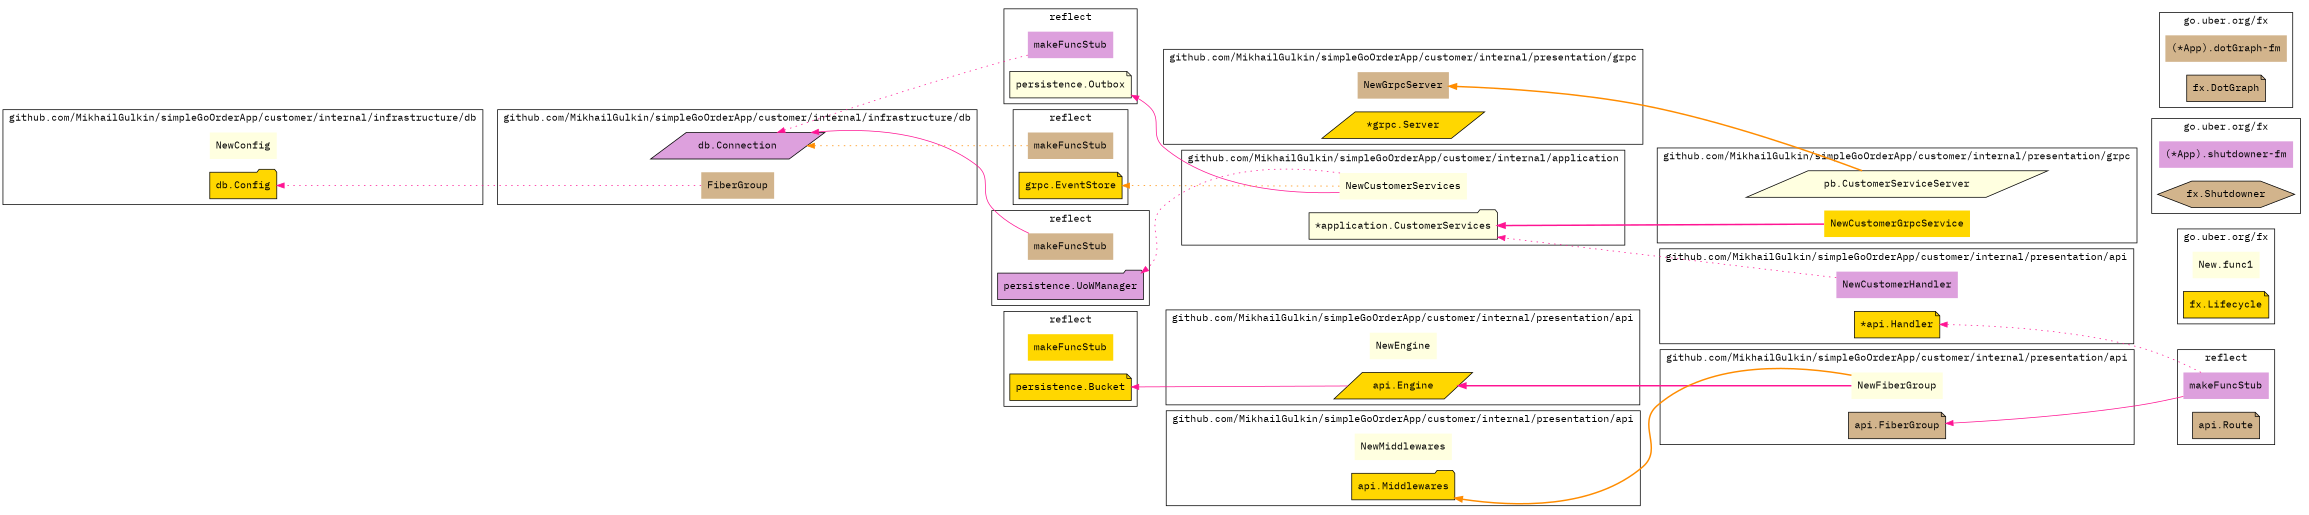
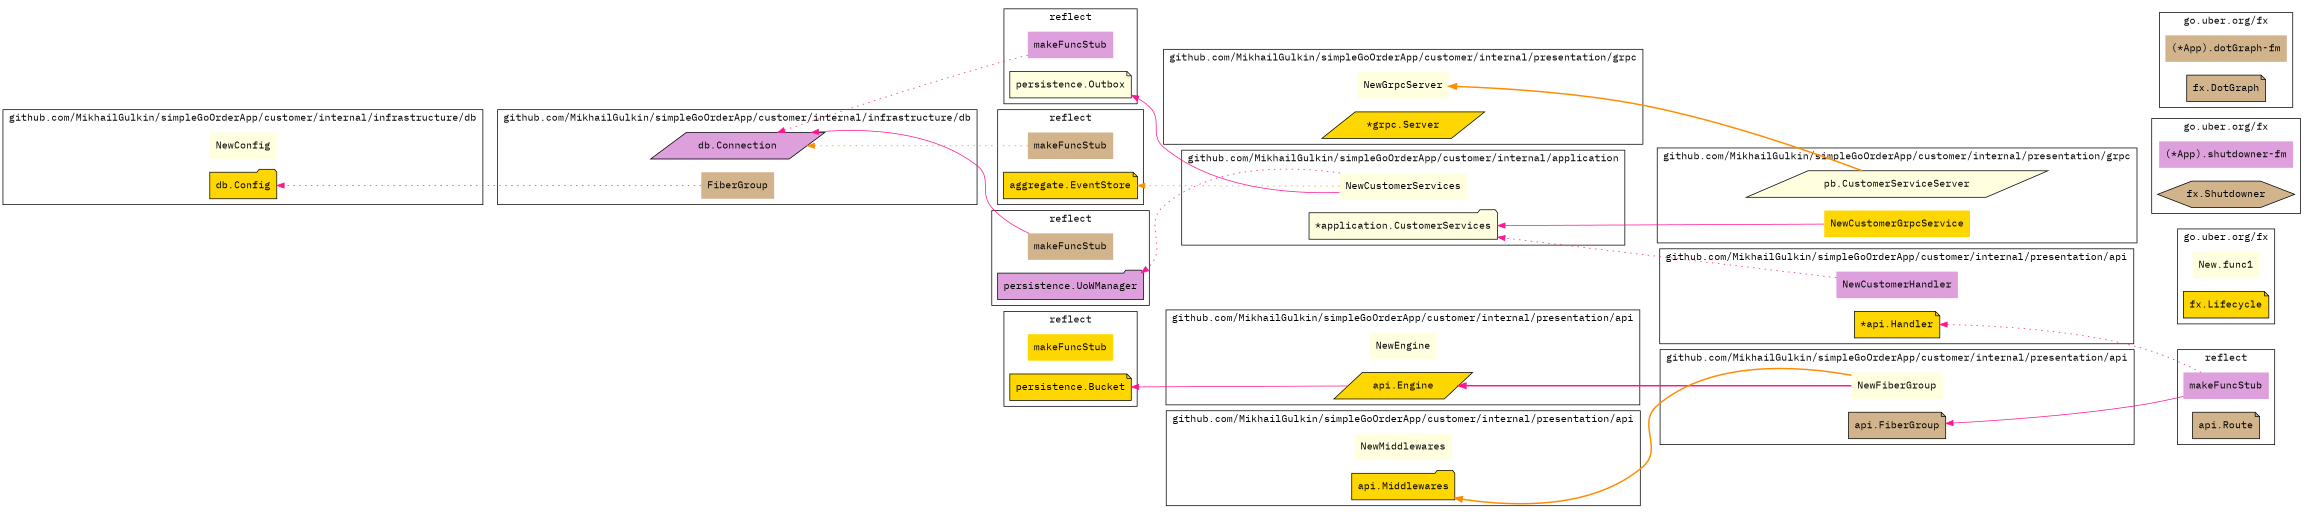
  digraph {
    compound=true
    fontname="IBM Plex Mono"
    rankdir=RL
    node [fillcolor=lightyellow fontname="IBM Plex Mono" shape=plaintext style=filled]
    edge [color=deeppink fontname="IBM Plex Mono" style=dotted]
    n1 [fillcolor=plum label=makeFuncStub]
    n2 [label="persistence.Outbox" shape=note]
    n3 [fillcolor=tan label=makeFuncStub]
-   n4 [fillcolor=gold label="grpc.EventStore" shape=note]
+   n4 [fillcolor=gold label="aggregate.EventStore" shape=note]
    n5 [fillcolor=gold label=makeFuncStub]
    n6 [fillcolor=gold label="persistence.Bucket" shape=note]
    n7 [fillcolor=tan label=makeFuncStub]
    n8 [fillcolor=plum label="persistence.UoWManager" shape=folder]
    n9 [label=NewConfig]
    n10 [fillcolor=gold label="db.Config" shape=folder]
    n11 [fillcolor=plum label="db.Connection" shape=parallelogram]
    n12 [fillcolor=tan label=FiberGroup]
    n13 [label=NewCustomerServices]
    n14 [label="*application.CustomerServices" shape=folder]
-   n15 [fillcolor=tan label=NewGrpcServer]
+   n15 [label=NewGrpcServer]
    n16 [fillcolor=gold label="*grpc.Server" shape=parallelogram]
    n17 [label="pb.CustomerServiceServer" shape=parallelogram]
    n18 [fillcolor=gold label=NewCustomerGrpcService]
    n19 [label=NewEngine]
    n20 [fillcolor=gold label="api.Engine" shape=parallelogram]
    n21 [fillcolor=plum label=NewCustomerHandler]
    n22 [fillcolor=gold label="*api.Handler" shape=note]
    n23 [label=NewMiddlewares]
    n24 [fillcolor=gold label="api.Middlewares" shape=folder]
    n25 [label=NewFiberGroup]
    n26 [fillcolor=tan label="api.FiberGroup" shape=note]
    n27 [fillcolor=plum label=makeFuncStub]
    n28 [fillcolor=tan label="api.Route" shape=note]
    n29 [label="New.func1"]
    n30 [fillcolor=gold label="fx.Lifecycle" shape=note]
    n31 [fillcolor=plum label="(*App).shutdowner-fm"]
    n32 [fillcolor=tan label="fx.Shutdowner" shape=hexagon]
    n33 [fillcolor=tan label="(*App).dotGraph-fm"]
    n34 [fillcolor=tan label="fx.DotGraph" shape=note]
    subgraph cluster_1 {
      label=reflect
      n1
      n2
    }
    subgraph cluster_2 {
      label=reflect
      n3
      n4
    }
    subgraph cluster_3 {
      label=reflect
      n5
      n6
    }
    subgraph cluster_4 {
      label=reflect
      n7
      n8
    }
    subgraph cluster_5 {
      label="github.com/MikhailGulkin/simpleGoOrderApp/customer/internal/infrastructure/db"
      n9
      n10
    }
    subgraph cluster_6 {
      label="github.com/MikhailGulkin/simpleGoOrderApp/customer/internal/infrastructure/db"
      n11
      n12
    }
    subgraph cluster_7 {
      label="github.com/MikhailGulkin/simpleGoOrderApp/customer/internal/application"
      n13
      n14
    }
    subgraph cluster_8 {
      label="github.com/MikhailGulkin/simpleGoOrderApp/customer/internal/presentation/grpc"
      n15
      n16
    }
    subgraph cluster_9 {
      label="github.com/MikhailGulkin/simpleGoOrderApp/customer/internal/presentation/grpc"
      n17
      n18
    }
    subgraph cluster_10 {
      label="github.com/MikhailGulkin/simpleGoOrderApp/customer/internal/presentation/api"
      n19
      n20
    }
    subgraph cluster_11 {
      label="github.com/MikhailGulkin/simpleGoOrderApp/customer/internal/presentation/api"
      n21
      n22
    }
    subgraph cluster_12 {
      label="github.com/MikhailGulkin/simpleGoOrderApp/customer/internal/presentation/api"
      n23
      n24
    }
    subgraph cluster_13 {
      label="github.com/MikhailGulkin/simpleGoOrderApp/customer/internal/presentation/api"
      n25
      n26
    }
    subgraph cluster_14 {
      label=reflect
      n27
      n28
    }
    subgraph cluster_15 {
      label="go.uber.org/fx"
      n29
      n30
    }
    subgraph cluster_16 {
      label="go.uber.org/fx"
      n31
      n32
    }
    subgraph cluster_17 {
      label="go.uber.org/fx"
      n33
      n34
    }
    n1 -> n11
    n3 -> n11 [color=darkorange]
    n7 -> n11 [style=solid]
    n12 -> n10
    n13 -> n2 [style=solid]
    n13 -> n4 [color=darkorange]
    n13 -> n8
    n17 -> n15 [color=darkorange style=bold]
-   n18 -> n14 [style=bold]
+   n18 -> n14 [style=solid]
    n20 -> n6 [style=solid]
    n21 -> n14
    n25 -> n20 [style=bold]
    n25 -> n24 [color=darkorange style=bold]
    n27 -> n22
    n27 -> n26 [style=solid]
  }
